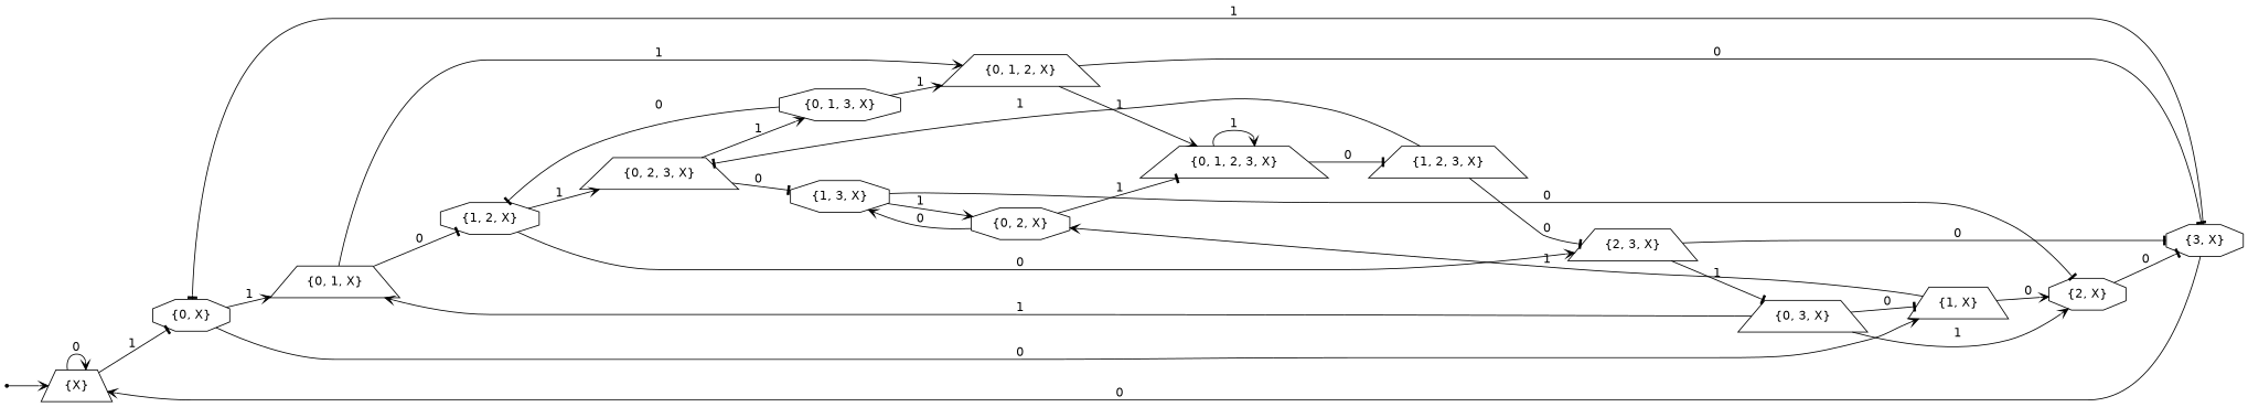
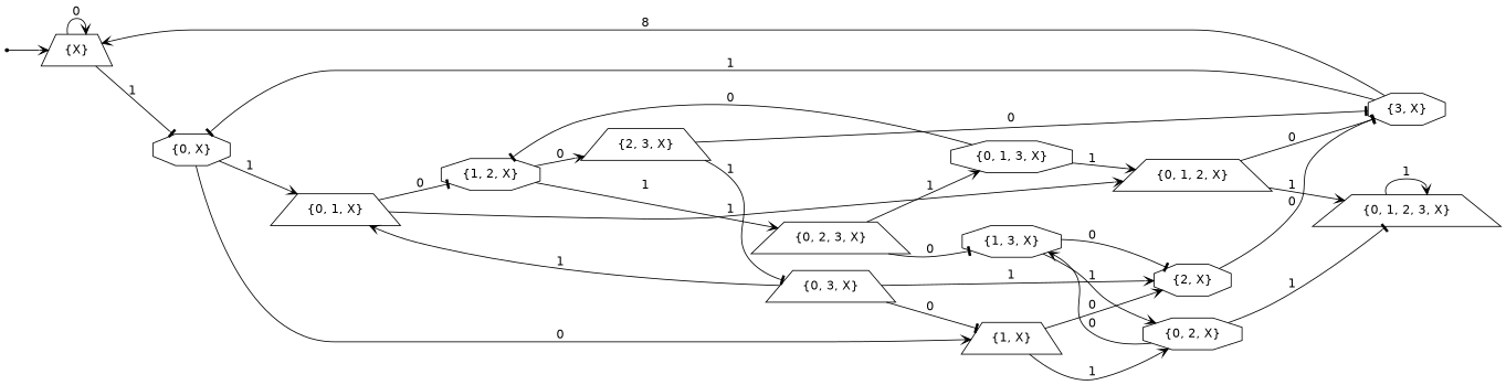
  strict digraph {
    fontname="DejaVu Sans"
    rankdir=LR
    node [fontname="DejaVu Sans" shape=trapezium]
    edge [arrowhead=vee fontname="DejaVu Sans"]
    null [shape=point]
    "{X}"
    "{0, X}" [shape=octagon]
    "{0, 1, X}"
    "{1, X}"
    "{1, 3, X}" [shape=octagon]
    "{0, 2, 3, X}"
    "{0, 1, 3, X}" [shape=octagon]
    "{2, X}" [shape=octagon]
    "{0, 2, X}" [shape=octagon]
    "{1, 2, X}" [shape=octagon]
    "{0, 1, 2, X}"
    "{3, X}" [shape=octagon]
    "{0, 1, 2, 3, X}"
    "{2, 3, X}"
    "{0, 3, X}"
-   "{1, 2, 3, X}"
    null -> "{X}"
    "{X}" -> "{X}" [label=0]
    "{X}" -> "{0, X}" [arrowhead=tee label=1]
    "{0, X}" -> "{0, 1, X}" [label=1]
    "{0, X}" -> "{1, X}" [label=0]
    "{0, 1, X}" -> "{1, 2, X}" [arrowhead=tee label=0]
    "{0, 1, X}" -> "{0, 1, 2, X}" [label=1]
    "{1, X}" -> "{2, X}" [label=0]
    "{1, X}" -> "{0, 2, X}" [label=1]
    "{1, 3, X}" -> "{2, X}" [arrowhead=tee label=0]
    "{1, 3, X}" -> "{0, 2, X}" [label=1]
    "{0, 2, 3, X}" -> "{1, 3, X}" [arrowhead=tee label=0]
    "{0, 2, 3, X}" -> "{0, 1, 3, X}" [label=1]
    "{0, 1, 3, X}" -> "{1, 2, X}" [arrowhead=tee label=0]
    "{0, 1, 3, X}" -> "{0, 1, 2, X}" [label=1]
    "{2, X}" -> "{3, X}" [arrowhead=tee label=0]
    "{0, 2, X}" -> "{1, 3, X}" [label=0]
    "{0, 2, X}" -> "{0, 1, 2, 3, X}" [arrowhead=tee label=1]
    "{1, 2, X}" -> "{0, 2, 3, X}" [label=1]
    "{1, 2, X}" -> "{2, 3, X}" [label=0]
    "{0, 1, 2, X}" -> "{3, X}" [arrowhead=tee label=0]
    "{0, 1, 2, X}" -> "{0, 1, 2, 3, X}" [label=1]
-   "{3, X}" -> "{X}" [label=0]
+   "{3, X}" -> "{X}" [label=8]
    "{3, X}" -> "{0, X}" [arrowhead=tee label=1]
    "{0, 1, 2, 3, X}" -> "{0, 1, 2, 3, X}" [label=1]
-   "{0, 1, 2, 3, X}" -> "{1, 2, 3, X}" [arrowhead=tee label=0]
    "{2, 3, X}" -> "{3, X}" [arrowhead=tee label=0]
    "{2, 3, X}" -> "{0, 3, X}" [arrowhead=tee label=1]
    "{0, 3, X}" -> "{0, 1, X}" [label=1]
    "{0, 3, X}" -> "{1, X}" [arrowhead=tee label=0]
    "{0, 3, X}" -> "{2, X}" [label=1]
-   "{1, 2, 3, X}" -> "{0, 2, 3, X}" [arrowhead=tee label=1]
-   "{1, 2, 3, X}" -> "{2, 3, X}" [arrowhead=tee label=0]
  }
